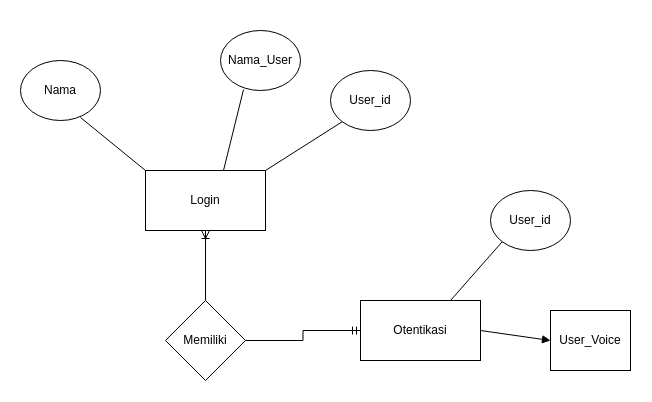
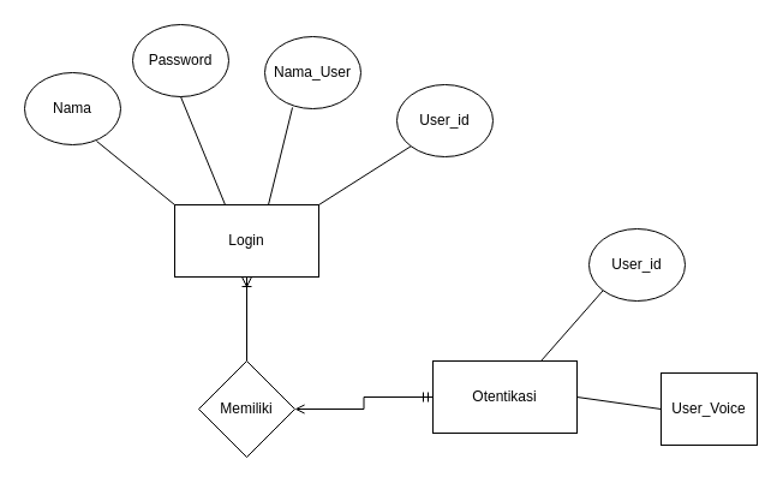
  <mxCell id="0" />
  <mxCell id="1" parent="0" />
  <mxCell id="2" style="edgeStyle=orthogonalEdgeStyle;rounded=0;orthogonalLoop=1;jettySize=auto;html=1;entryX=0.5;entryY=0;entryDx=0;entryDy=0;endArrow=none;endFill=0;startArrow=ERoneToMany;startFill=0;" edge="1" parent="1" source="3" target="10"><mxGeometry relative="1" as="geometry" /></mxCell>
  <mxCell id="3" value="Login" style="rounded=0;whiteSpace=wrap;html=1;" vertex="1" parent="1"><mxGeometry x="145" y="170" width="120" height="60" as="geometry" /></mxCell>
  <mxCell id="4" value="Nama" style="ellipse;whiteSpace=wrap;html=1;" vertex="1" parent="1"><mxGeometry x="20" y="60" width="80" height="60" as="geometry" /></mxCell>
  <mxCell id="5" value="" style="endArrow=none;html=1;entryX=0.75;entryY=0.95;entryDx=0;entryDy=0;entryPerimeter=0;exitX=0;exitY=0;exitDx=0;exitDy=0;" edge="1" parent="1" source="3" target="4"><mxGeometry width="50" height="50" relative="1" as="geometry"><mxPoint x="180" y="230" as="sourcePoint" /><mxPoint x="230" y="180" as="targetPoint" /></mxGeometry></mxCell>
+ <mxCell id="6" value="Password" style="ellipse;whiteSpace=wrap;html=1;" vertex="1" parent="1"><mxGeometry x="110" y="20" width="80" height="60" as="geometry" /></mxCell>
+ <mxCell id="7" value="" style="endArrow=none;html=1;entryX=0.5;entryY=1;entryDx=0;entryDy=0;exitX=0.35;exitY=0;exitDx=0;exitDy=0;exitPerimeter=0;" edge="1" parent="1" source="3" target="6"><mxGeometry width="50" height="50" relative="1" as="geometry"><mxPoint x="180" y="230" as="sourcePoint" /><mxPoint x="230" y="180" as="targetPoint" /></mxGeometry></mxCell>
  <mxCell id="8" value="Nama_User" style="ellipse;whiteSpace=wrap;html=1;" vertex="1" parent="1"><mxGeometry x="220" y="30" width="80" height="60" as="geometry" /></mxCell>
  <mxCell id="9" value="" style="endArrow=none;html=1;entryX=0.288;entryY=0.983;entryDx=0;entryDy=0;entryPerimeter=0;exitX=0.65;exitY=0;exitDx=0;exitDy=0;exitPerimeter=0;" edge="1" parent="1" source="3" target="8"><mxGeometry width="50" height="50" relative="1" as="geometry"><mxPoint x="180" y="230" as="sourcePoint" /><mxPoint x="230" y="180" as="targetPoint" /></mxGeometry></mxCell>
  <mxCell id="10" value="Memiliki" style="rhombus;whiteSpace=wrap;html=1;" vertex="1" parent="1"><mxGeometry x="165" y="300" width="80" height="80" as="geometry" /></mxCell>
- <mxCell id="11" style="edgeStyle=orthogonalEdgeStyle;rounded=0;orthogonalLoop=1;jettySize=auto;html=1;entryX=1;entryY=0.5;entryDx=0;entryDy=0;startArrow=ERmandOne;startFill=0;endArrow=none;endFill=0;" edge="1" parent="1" source="12" target="10"><mxGeometry relative="1" as="geometry" /></mxCell>
+ <mxCell id="11" style="edgeStyle=orthogonalEdgeStyle;rounded=0;orthogonalLoop=1;jettySize=auto;html=1;entryX=1;entryY=0.5;entryDx=0;entryDy=0;startArrow=ERmandOne;startFill=0;endArrow=open;endFill=0;" edge="1" parent="1" source="12" target="10"><mxGeometry relative="1" as="geometry" /></mxCell>
  <mxCell id="12" value="Otentikasi" style="rounded=0;whiteSpace=wrap;html=1;" vertex="1" parent="1"><mxGeometry x="360" y="300" width="120" height="60" as="geometry" /></mxCell>
  <mxCell id="13" value="User_id" style="ellipse;whiteSpace=wrap;html=1;" vertex="1" parent="1"><mxGeometry x="490" y="190" width="80" height="60" as="geometry" /></mxCell>
  <mxCell id="14" value="" style="endArrow=none;html=1;entryX=0;entryY=1;entryDx=0;entryDy=0;exitX=0.75;exitY=0;exitDx=0;exitDy=0;" edge="1" parent="1" source="12" target="13"><mxGeometry width="50" height="50" relative="1" as="geometry"><mxPoint x="300" y="380" as="sourcePoint" /><mxPoint x="350" y="330" as="targetPoint" /></mxGeometry></mxCell>
  <mxCell id="15" value="User_Voice" style="whiteSpace=wrap;html=1;rounded=0;" vertex="1" parent="1"><mxGeometry x="550" y="310" width="80" height="60" as="geometry" /></mxCell>
- <mxCell id="16" value="" style="endArrow=block;html=1;entryX=0;entryY=0.5;entryDx=0;entryDy=0;exitX=1;exitY=0.5;exitDx=0;exitDy=0;" edge="1" parent="1" source="12" target="15"><mxGeometry width="50" height="50" relative="1" as="geometry"><mxPoint x="300" y="380" as="sourcePoint" /><mxPoint x="350" y="330" as="targetPoint" /></mxGeometry></mxCell>
+ <mxCell id="16" value="" style="endArrow=none;html=1;entryX=0;entryY=0.5;entryDx=0;entryDy=0;exitX=1;exitY=0.5;exitDx=0;exitDy=0;" edge="1" parent="1" source="12" target="15"><mxGeometry width="50" height="50" relative="1" as="geometry"><mxPoint x="300" y="380" as="sourcePoint" /><mxPoint x="350" y="330" as="targetPoint" /></mxGeometry></mxCell>
  <mxCell id="17" value="User_id" style="ellipse;whiteSpace=wrap;html=1;" vertex="1" parent="1"><mxGeometry x="330" y="70" width="80" height="60" as="geometry" /></mxCell>
  <mxCell id="18" value="" style="endArrow=none;html=1;exitX=1;exitY=0;exitDx=0;exitDy=0;entryX=0;entryY=1;entryDx=0;entryDy=0;" edge="1" parent="1" source="3" target="17"><mxGeometry width="50" height="50" relative="1" as="geometry"><mxPoint x="340" y="380" as="sourcePoint" /><mxPoint x="390" y="330" as="targetPoint" /></mxGeometry></mxCell>
